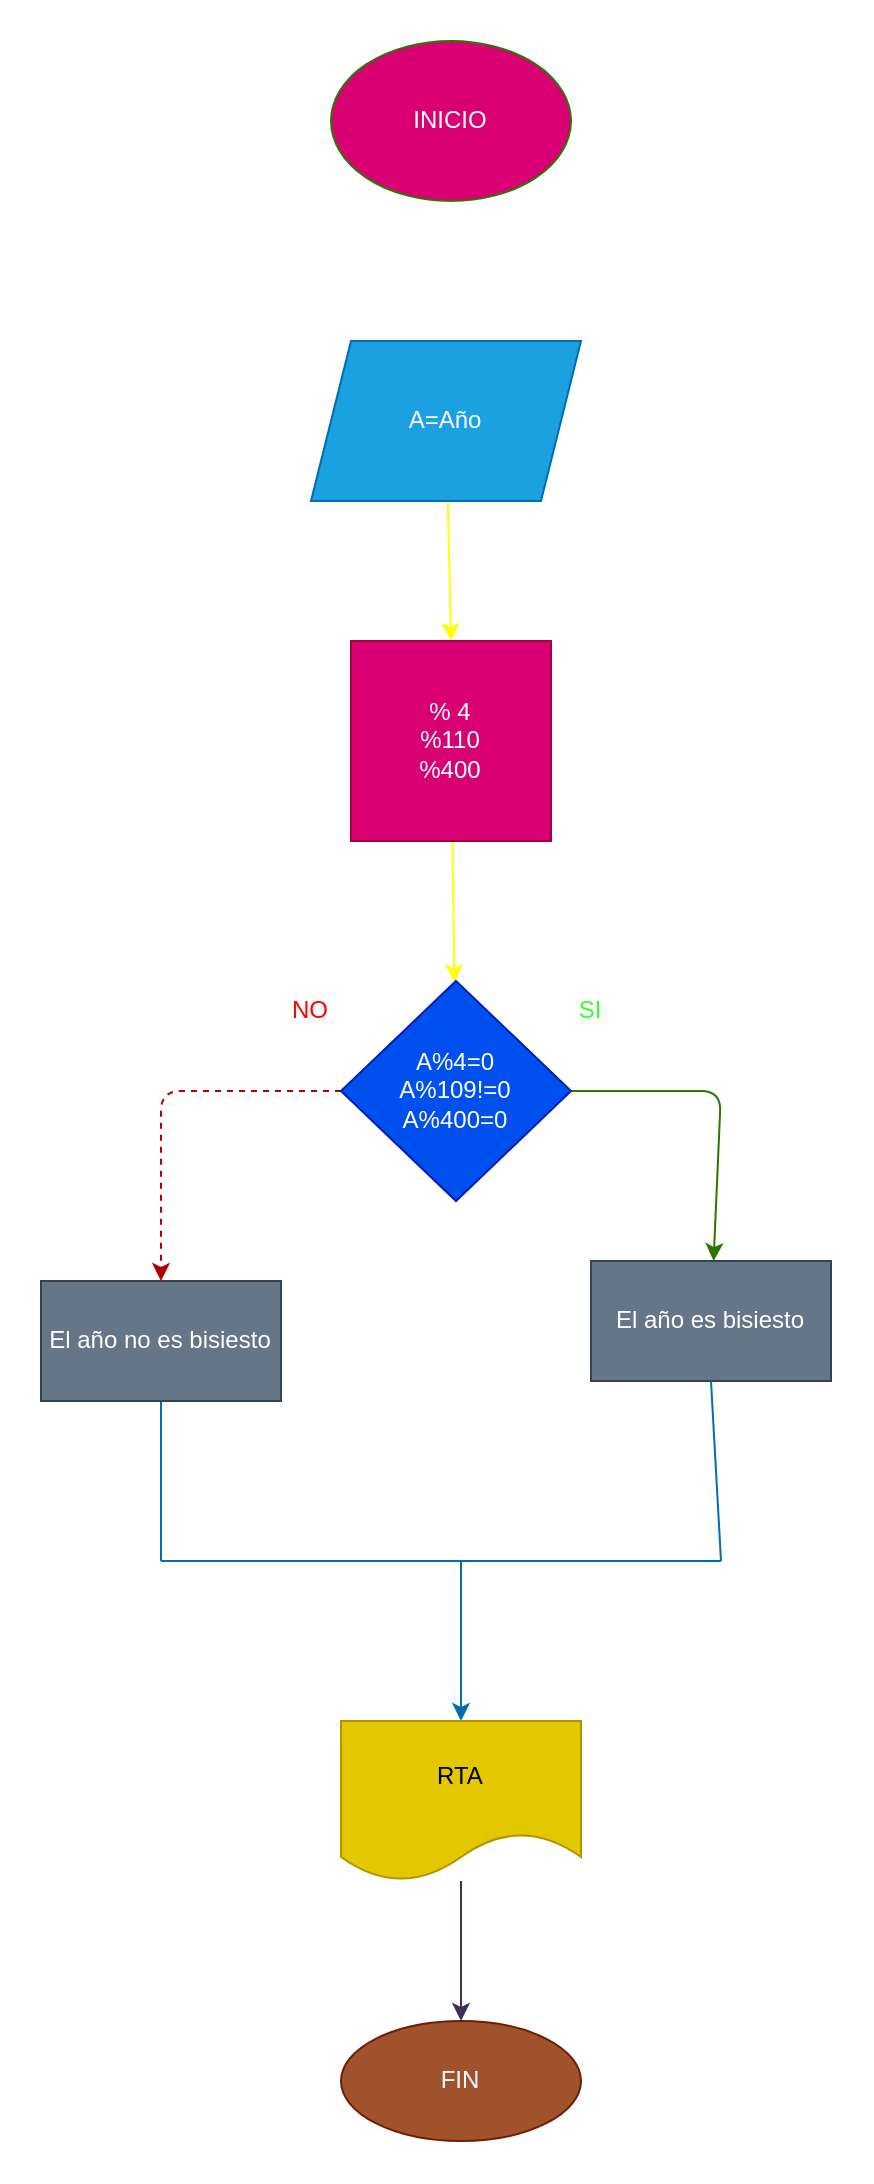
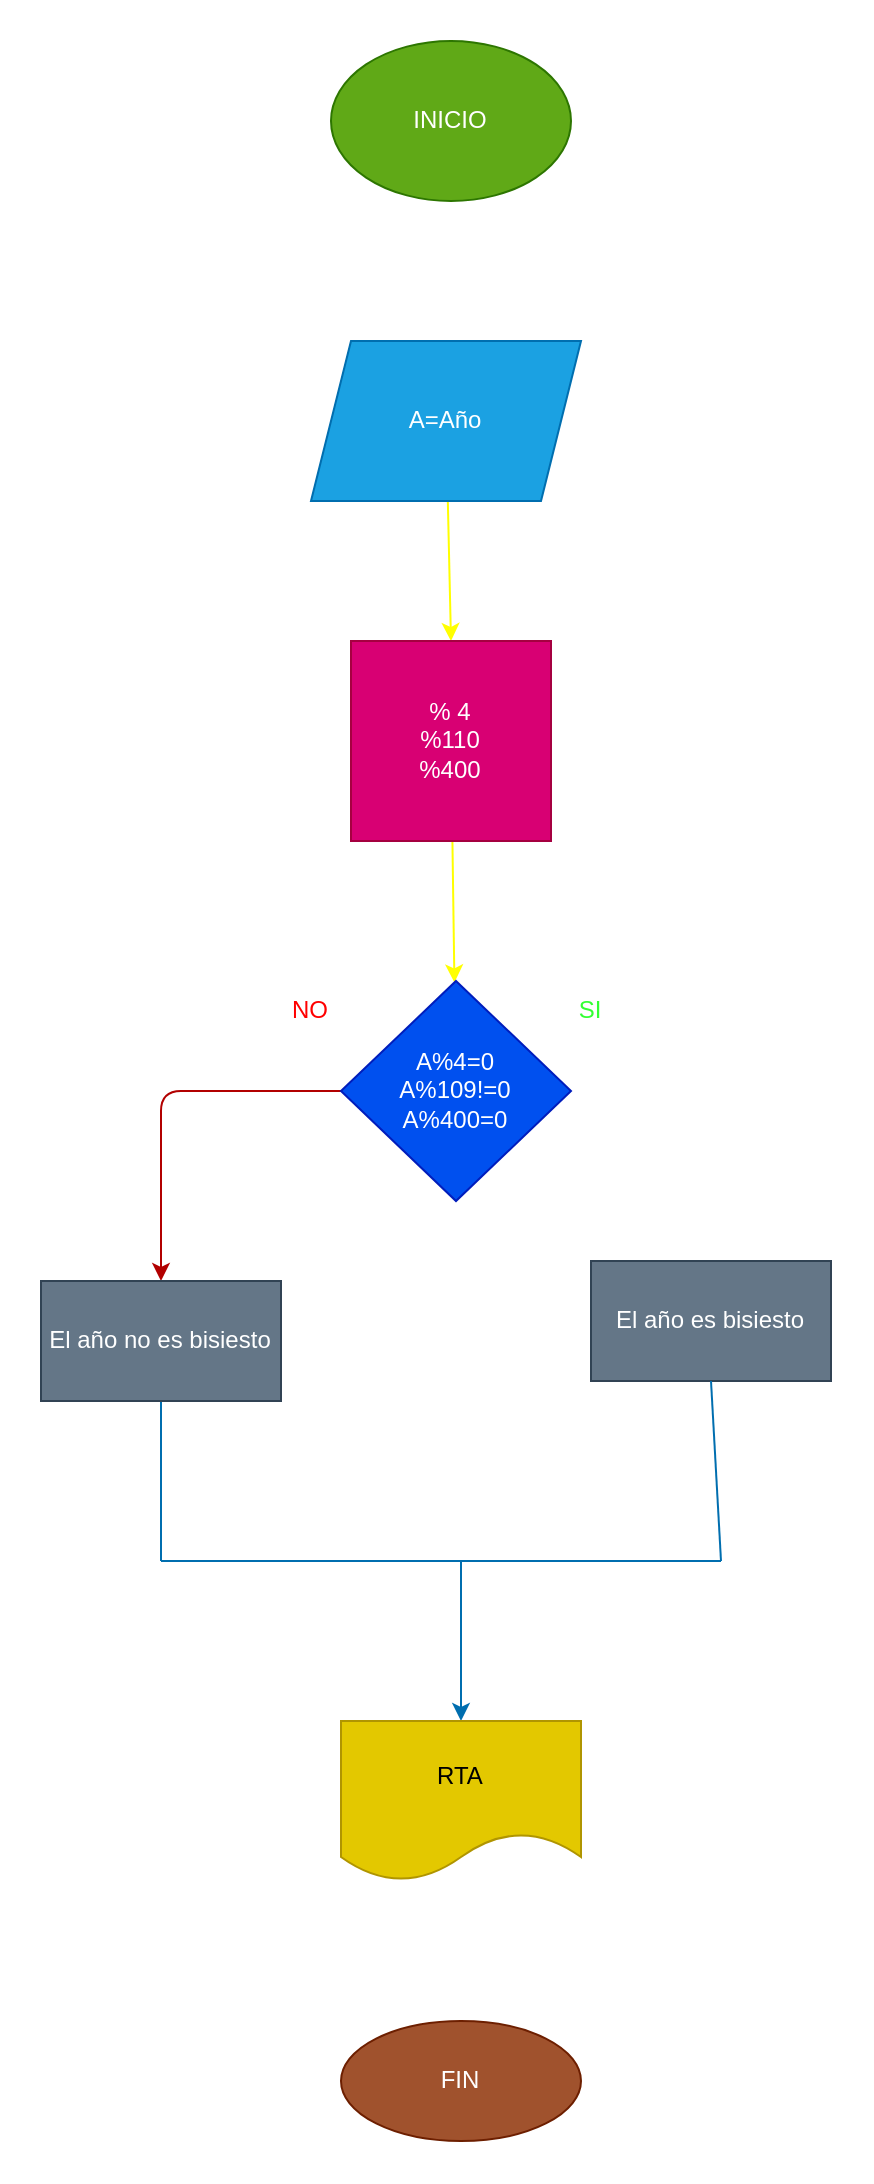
  <mxCell id="0" />
  <mxCell id="1" parent="0" />
- <mxCell id="2" value="INICIO" style="ellipse;whiteSpace=wrap;html=1;fillColor=#d80073;fontColor=#ffffff;strokeColor=#2D7600;" parent="1" vertex="1"><mxGeometry x="165" width="120" height="80" as="geometry" y="20" /></mxCell>
+ <mxCell id="2" value="INICIO" style="ellipse;whiteSpace=wrap;html=1;fillColor=#60a917;fontColor=#ffffff;strokeColor=#2D7600;" parent="1" vertex="1"><mxGeometry x="165" width="120" height="80" as="geometry" y="20" /></mxCell>
  <mxCell id="3" style="edgeStyle=none;html=1;entryX=0.5;entryY=0;entryDx=0;entryDy=0;strokeColor=#FFFF00;" parent="1" source="4" target="6" edge="1"><mxGeometry relative="1" as="geometry" /></mxCell>
  <mxCell id="4" value="A=Año" style="shape=parallelogram;perimeter=parallelogramPerimeter;whiteSpace=wrap;html=1;fixedSize=1;fillColor=#1ba1e2;fontColor=#ffffff;strokeColor=#006EAF;" parent="1" vertex="1"><mxGeometry x="155" y="170" width="135" height="80" as="geometry" /></mxCell>
  <mxCell id="5" value="" style="edgeStyle=none;html=1;strokeColor=#FFFF00;" parent="1" source="6" target="9" edge="1"><mxGeometry relative="1" as="geometry" /></mxCell>
  <mxCell id="6" value="% 4&lt;br&gt;%110&lt;br&gt;%400" style="whiteSpace=wrap;html=1;aspect=fixed;fillColor=#d80073;fontColor=#ffffff;strokeColor=#A50040;" parent="1" vertex="1"><mxGeometry x="175" y="320" width="100" height="100" as="geometry" /></mxCell>
- <mxCell id="7" value="" style="edgeStyle=none;html=1;fillColor=#e51400;strokeColor=#B20000;entryX=0.5;entryY=0;entryDx=0;entryDy=0;dashed=1;" parent="1" source="9" target="20" edge="1"><mxGeometry relative="1" as="geometry"><Array as="points"><mxPoint x="80" y="545" /></Array><mxPoint x="90" y="580" as="targetPoint" /></mxGeometry></mxCell>
- <mxCell id="8" value="" style="edgeStyle=none;html=1;fillColor=#60a917;strokeColor=#2D7600;" parent="1" source="9" target="10" edge="1"><mxGeometry relative="1" as="geometry"><Array as="points"><mxPoint x="360" y="545" /></Array></mxGeometry></mxCell>
+ <mxCell id="7" value="" style="edgeStyle=none;html=1;fillColor=#e51400;strokeColor=#B20000;entryX=0.5;entryY=0;entryDx=0;entryDy=0;" parent="1" source="9" target="20" edge="1"><mxGeometry relative="1" as="geometry"><Array as="points"><mxPoint x="80" y="545" /></Array><mxPoint x="90" y="580" as="targetPoint" /></mxGeometry></mxCell>
  <mxCell id="9" value="A%4=0&lt;br&gt;A%109!=0&lt;br&gt;A%400=0" style="rhombus;whiteSpace=wrap;html=1;fillColor=#0050ef;fontColor=#ffffff;strokeColor=#001DBC;" parent="1" vertex="1"><mxGeometry x="170" y="490" width="115" height="110" as="geometry" /></mxCell>
  <mxCell id="10" value="El año es bisiesto" style="whiteSpace=wrap;html=1;fillColor=#647687;fontColor=#ffffff;strokeColor=#314354;" parent="1" vertex="1"><mxGeometry x="295" y="630" width="120" height="60" as="geometry" /></mxCell>
  <mxCell id="11" value="&lt;font color=&quot;#ff0000&quot;&gt;NO&lt;/font&gt;" style="text;html=1;strokeColor=none;fillColor=none;align=center;verticalAlign=middle;whiteSpace=wrap;rounded=0;" parent="1" vertex="1"><mxGeometry x="125" y="490" width="60" height="30" as="geometry" /></mxCell>
  <mxCell id="12" value="&lt;font color=&quot;#33ff33&quot;&gt;SI&lt;/font&gt;" style="text;html=1;strokeColor=none;fillColor=none;align=center;verticalAlign=middle;whiteSpace=wrap;rounded=0;" parent="1" vertex="1"><mxGeometry x="265" y="490" width="60" height="30" as="geometry" /></mxCell>
  <mxCell id="13" value="" style="endArrow=none;html=1;fillColor=#1ba1e2;strokeColor=#006EAF;exitX=0.5;exitY=1;exitDx=0;exitDy=0;" parent="1" edge="1" source="20"><mxGeometry width="50" height="50" relative="1" as="geometry"><mxPoint x="80" y="940" as="sourcePoint" /><mxPoint x="80" y="780" as="targetPoint" /></mxGeometry></mxCell>
  <mxCell id="14" value="" style="endArrow=none;html=1;entryX=0.5;entryY=1;entryDx=0;entryDy=0;fillColor=#1ba1e2;strokeColor=#006EAF;" parent="1" target="10" edge="1"><mxGeometry width="50" height="50" relative="1" as="geometry"><mxPoint x="360" y="780" as="sourcePoint" /><mxPoint x="40" y="790" as="targetPoint" /></mxGeometry></mxCell>
  <mxCell id="15" value="" style="endArrow=none;html=1;fillColor=#1ba1e2;strokeColor=#006EAF;" parent="1" edge="1"><mxGeometry width="50" height="50" relative="1" as="geometry"><mxPoint x="80" y="780" as="sourcePoint" /><mxPoint x="360" y="780" as="targetPoint" /></mxGeometry></mxCell>
  <mxCell id="16" value="" style="endArrow=classic;html=1;entryX=0.5;entryY=0;entryDx=0;entryDy=0;fillColor=#1ba1e2;strokeColor=#006EAF;" parent="1" target="18" edge="1"><mxGeometry width="50" height="50" relative="1" as="geometry"><mxPoint x="230" y="780" as="sourcePoint" /><mxPoint x="240" y="1020" as="targetPoint" /></mxGeometry></mxCell>
- <mxCell id="17" style="edgeStyle=none;html=1;entryX=0.5;entryY=0;entryDx=0;entryDy=0;fillColor=#76608a;strokeColor=#432D57;" parent="1" source="18" target="19" edge="1"><mxGeometry relative="1" as="geometry" /></mxCell>
  <mxCell id="18" value="RTA" style="shape=document;whiteSpace=wrap;html=1;boundedLbl=1;fillColor=#e3c800;fontColor=#000000;strokeColor=#B09500;" parent="1" vertex="1"><mxGeometry x="170" y="860" width="120" height="80" as="geometry" /></mxCell>
  <mxCell id="19" value="FIN" style="ellipse;whiteSpace=wrap;html=1;fillColor=#a0522d;fontColor=#ffffff;strokeColor=#6D1F00;" parent="1" vertex="1"><mxGeometry x="170" y="1010" width="120" height="60" as="geometry" /></mxCell>
  <mxCell id="20" value="El año no es bisiesto" style="rounded=0;whiteSpace=wrap;html=1;fillColor=#647687;fontColor=#ffffff;strokeColor=#314354;" vertex="1" parent="1"><mxGeometry x="20" y="640" width="120" height="60" as="geometry" /></mxCell>
